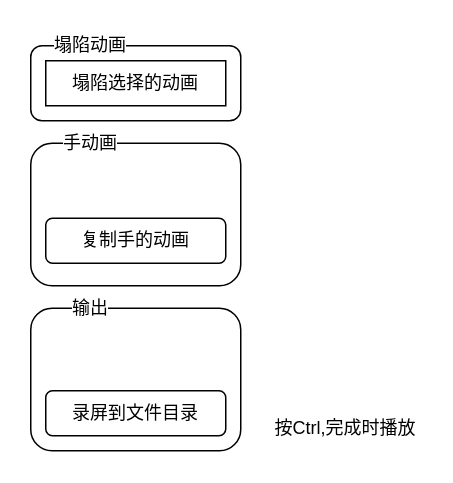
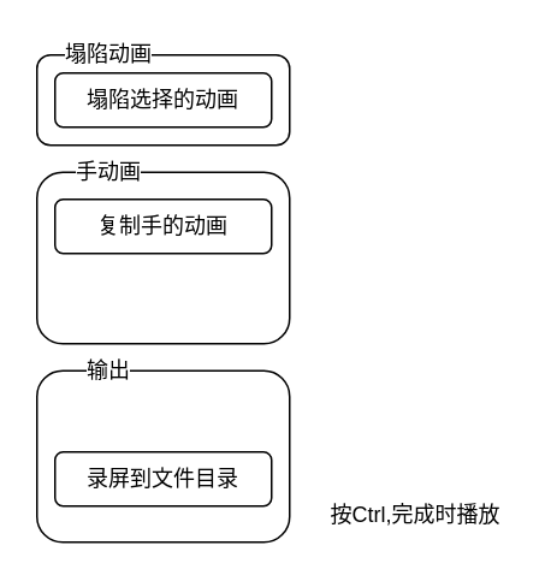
  <mxCell id="0" />
  <mxCell id="1" parent="0" />
  <mxCell id="2" value="" style="rounded=1;whiteSpace=wrap;html=1;fillColor=none;" vertex="1" parent="1"><mxGeometry x="20" y="205" width="140" height="95" as="geometry" /></mxCell>
  <mxCell id="3" value="" style="rounded=1;whiteSpace=wrap;html=1;fillColor=none;" vertex="1" parent="1"><mxGeometry x="20" y="95" width="140" height="95" as="geometry" /></mxCell>
- <mxCell id="4" value="塌陷选择的动画" style="whiteSpace=wrap;html=1;rounded=0;" vertex="1" parent="1"><mxGeometry x="30" y="40" width="120" height="30" as="geometry" /></mxCell>
- <mxCell id="5" value="复制手的动画" style="rounded=1;whiteSpace=wrap;html=1;" vertex="1" parent="1"><mxGeometry x="30" y="145" width="120" height="30" as="geometry" /></mxCell>
+ <mxCell id="4" value="塌陷选择的动画" style="rounded=1;whiteSpace=wrap;html=1;" vertex="1" parent="1"><mxGeometry x="30" y="40" width="120" height="30" as="geometry" /></mxCell>
+ <mxCell id="5" value="复制手的动画" style="rounded=1;whiteSpace=wrap;html=1;" vertex="1" parent="1"><mxGeometry x="30" y="110" width="120" height="30" as="geometry" /></mxCell>
  <mxCell id="6" value="&lt;span style=&quot;background-color: rgb(255, 255, 255);&quot;&gt;手动画&lt;/span&gt;" style="text;html=1;strokeColor=none;fillColor=none;align=center;verticalAlign=middle;whiteSpace=wrap;rounded=0;" vertex="1" parent="1"><mxGeometry x="30" y="80" width="60" height="30" as="geometry" /></mxCell>
  <mxCell id="7" value="&lt;span style=&quot;background-color: rgb(255, 255, 255);&quot;&gt;输出&lt;/span&gt;" style="text;html=1;strokeColor=none;fillColor=none;align=center;verticalAlign=middle;whiteSpace=wrap;rounded=0;" vertex="1" parent="1"><mxGeometry x="30" y="190" width="60" height="30" as="geometry" /></mxCell>
- <mxCell id="8" value="录屏到文件目录" style="rounded=1;whiteSpace=wrap;html=1;" vertex="1" parent="1"><mxGeometry x="30" y="260" width="120" height="30" as="geometry" /></mxCell>
+ <mxCell id="8" value="录屏到文件目录" style="rounded=1;whiteSpace=wrap;html=1;" vertex="1" parent="1"><mxGeometry x="30" y="250" width="120" height="30" as="geometry" /></mxCell>
  <mxCell id="9" value="" style="rounded=1;whiteSpace=wrap;html=1;fillColor=none;" vertex="1" parent="1"><mxGeometry x="20" y="30" width="140" height="50" as="geometry" /></mxCell>
  <mxCell id="10" value="&lt;span style=&quot;background-color: rgb(255, 255, 255);&quot;&gt;塌陷动画&lt;/span&gt;" style="text;html=1;strokeColor=none;fillColor=none;align=center;verticalAlign=middle;whiteSpace=wrap;rounded=0;" vertex="1" parent="1"><mxGeometry x="30" y="20" width="60" height="20" as="geometry" /></mxCell>
  <mxCell id="11" value="按Ctrl,完成时播放" style="text;html=1;strokeColor=none;fillColor=none;align=center;verticalAlign=middle;whiteSpace=wrap;rounded=0;labelBackgroundColor=#FFFFFF;" vertex="1" parent="1"><mxGeometry x="180" y="270" width="100" height="30" as="geometry" /></mxCell>
